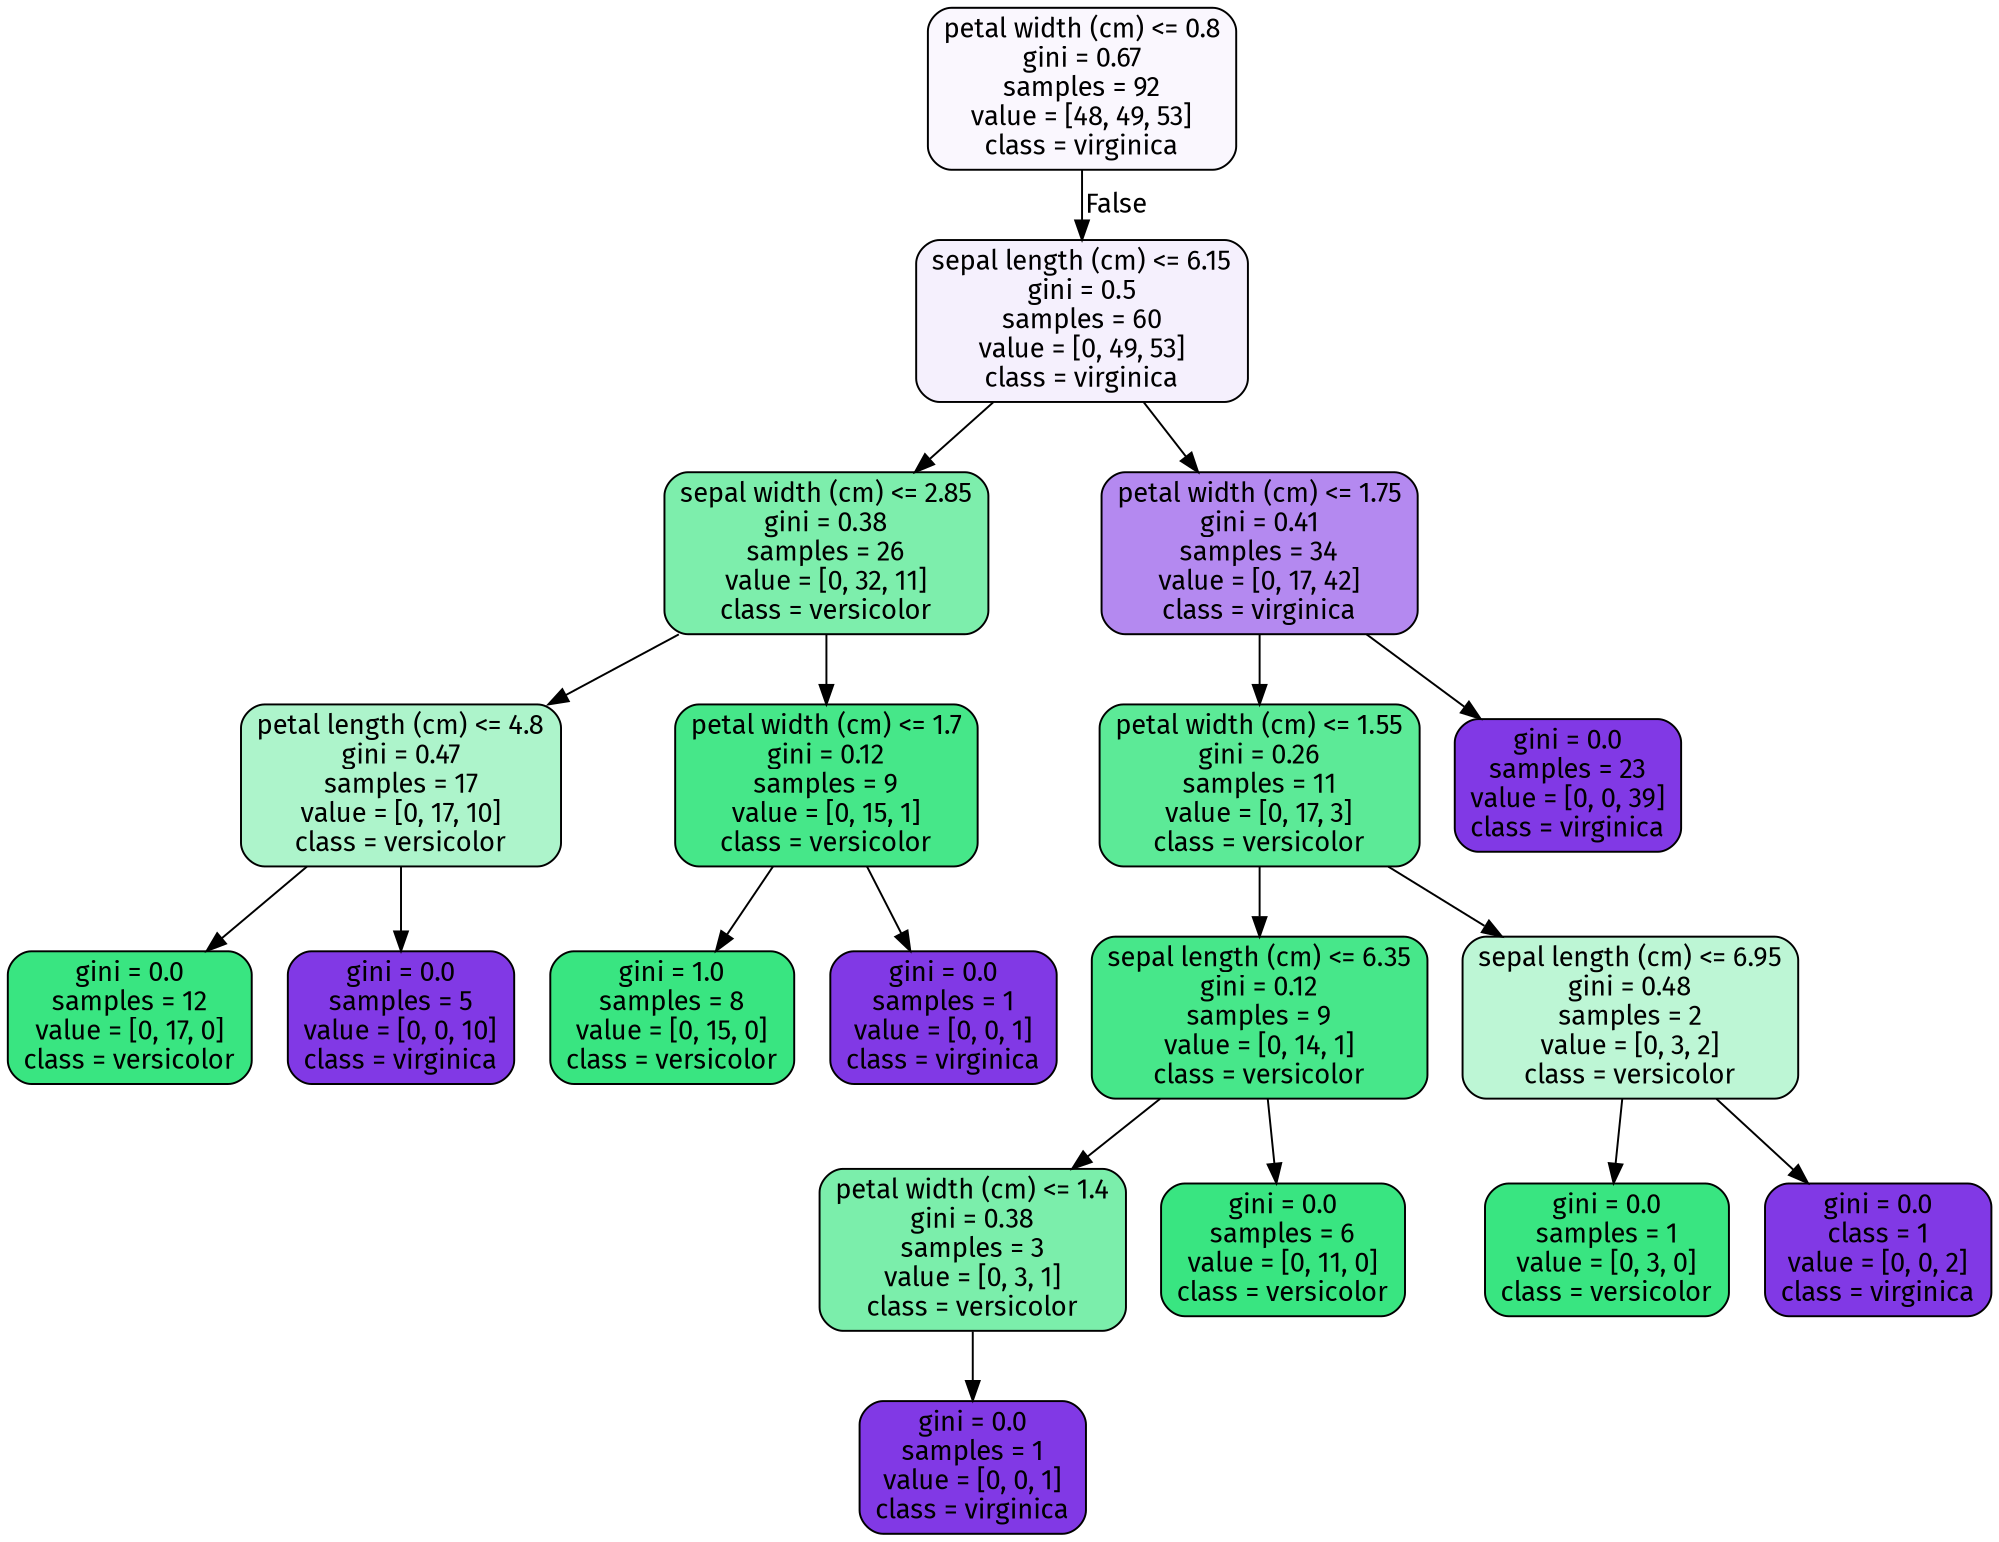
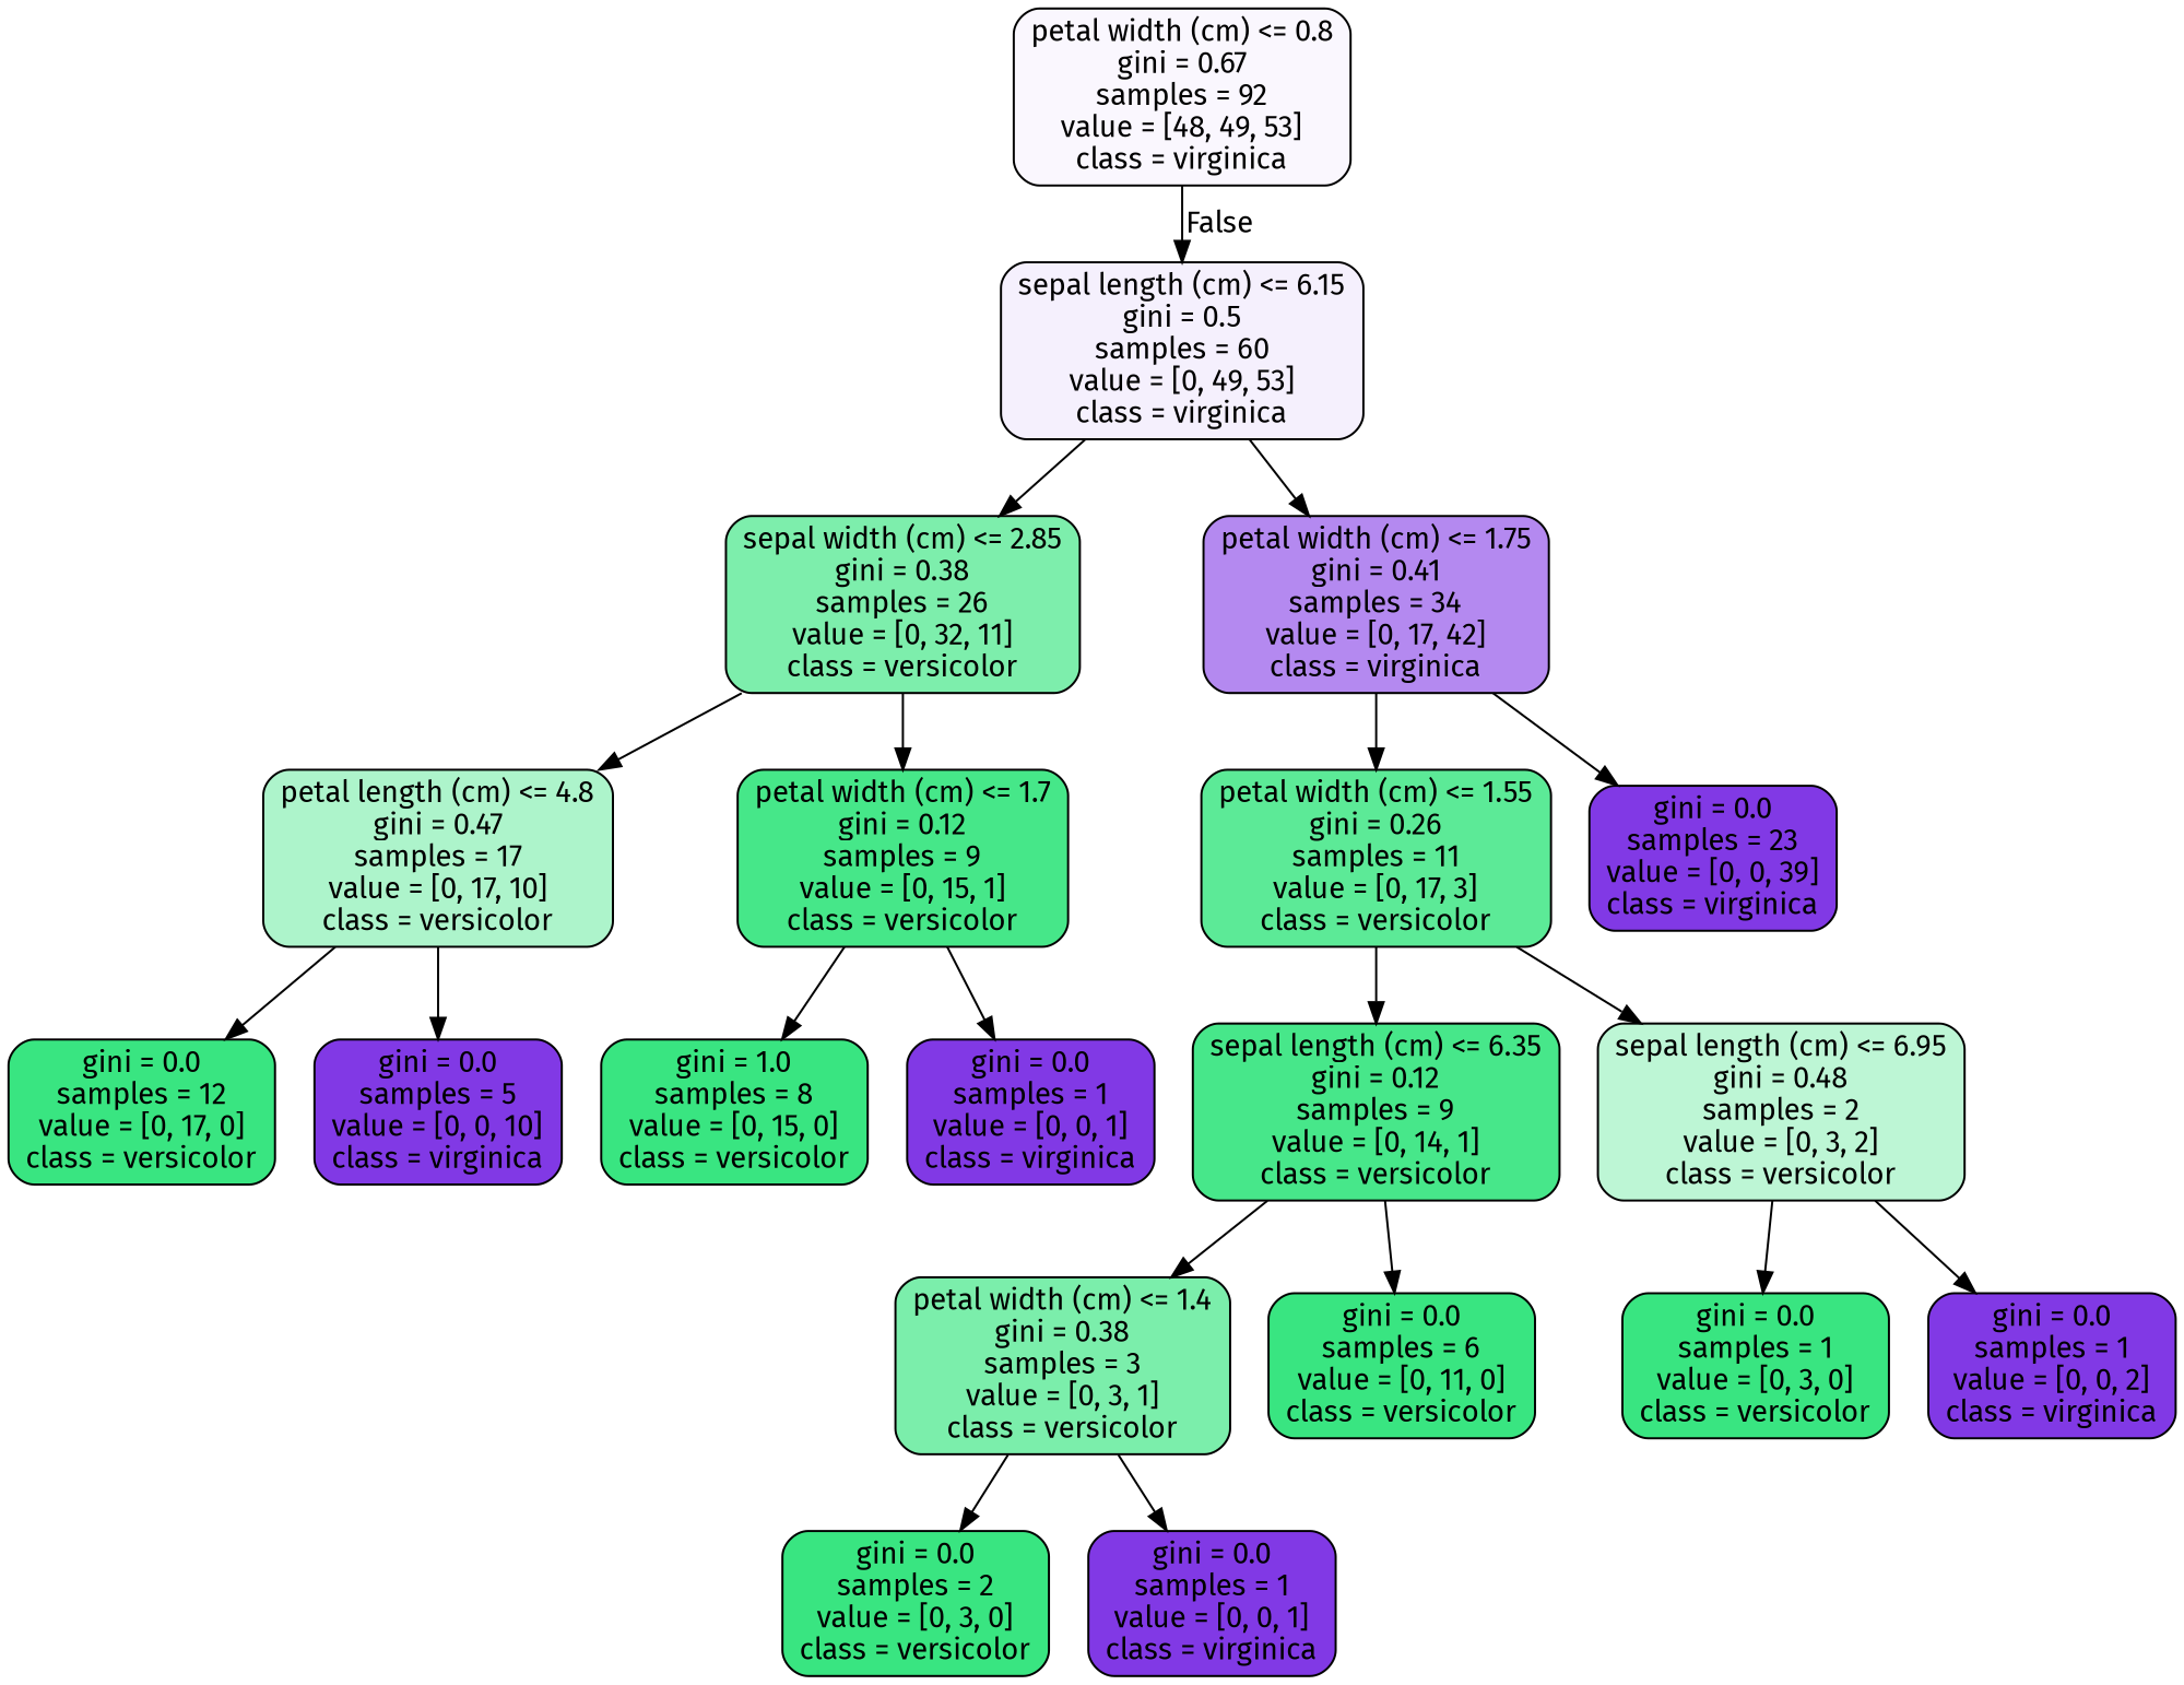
  digraph {
    fontname="Fira Sans"
    node [color=black fillcolor="#8139e5" fontname="Fira Sans" shape=box style="filled, rounded"]
    edge [fontname="Fira Sans"]
    n1 [fillcolor="#faf7fe" label="petal width (cm) <= 0.8\ngini = 0.67\nsamples = 92\nvalue = [48, 49, 53]\nclass = virginica"]
    n2 [fillcolor="#f5f0fd" label="sepal length (cm) <= 6.15\ngini = 0.5\nsamples = 60\nvalue = [0, 49, 53]\nclass = virginica"]
    n3 [fillcolor="#7deeac" label="sepal width (cm) <= 2.85\ngini = 0.38\nsamples = 26\nvalue = [0, 32, 11]\nclass = versicolor"]
    n4 [fillcolor="#b489f0" label="petal width (cm) <= 1.75\ngini = 0.41\nsamples = 34\nvalue = [0, 17, 42]\nclass = virginica"]
    n5 [fillcolor="#adf4cb" label="petal length (cm) <= 4.8\ngini = 0.47\nsamples = 17\nvalue = [0, 17, 10]\nclass = versicolor"]
    n6 [fillcolor="#46e789" label="petal width (cm) <= 1.7\ngini = 0.12\nsamples = 9\nvalue = [0, 15, 1]\nclass = versicolor"]
    n7 [fillcolor="#5cea97" label="petal width (cm) <= 1.55\ngini = 0.26\nsamples = 11\nvalue = [0, 17, 3]\nclass = versicolor"]
    n8 [label="gini = 0.0\nsamples = 23\nvalue = [0, 0, 39]\nclass = virginica"]
    n9 [fillcolor="#39e581" label="gini = 0.0\nsamples = 12\nvalue = [0, 17, 0]\nclass = versicolor"]
    n10 [label="gini = 0.0\nsamples = 5\nvalue = [0, 0, 10]\nclass = virginica"]
    n11 [fillcolor="#39e581" label="gini = 1.0\nsamples = 8\nvalue = [0, 15, 0]\nclass = versicolor"]
    n12 [label="gini = 0.0\nsamples = 1\nvalue = [0, 0, 1]\nclass = virginica"]
    n13 [fillcolor="#47e78a" label="sepal length (cm) <= 6.35\ngini = 0.12\nsamples = 9\nvalue = [0, 14, 1]\nclass = versicolor"]
    n14 [fillcolor="#bdf6d5" label="sepal length (cm) <= 6.95\ngini = 0.48\nsamples = 2\nvalue = [0, 3, 2]\nclass = versicolor"]
    n15 [fillcolor="#7beeab" label="petal width (cm) <= 1.4\ngini = 0.38\nsamples = 3\nvalue = [0, 3, 1]\nclass = versicolor"]
    n16 [fillcolor="#39e581" label="gini = 0.0\nsamples = 6\nvalue = [0, 11, 0]\nclass = versicolor"]
    n17 [fillcolor="#39e581" label="gini = 0.0\nsamples = 1\nvalue = [0, 3, 0]\nclass = versicolor"]
-   n18 [label="gini = 0.0\nclass = 1\nvalue = [0, 0, 2]\nclass = virginica"]
+   n18 [label="gini = 0.0\nsamples = 1\nvalue = [0, 0, 2]\nclass = virginica"]
+   n19 [fillcolor="#39e581" label="gini = 0.0\nsamples = 2\nvalue = [0, 3, 0]\nclass = versicolor"]
    n20 [label="gini = 0.0\nsamples = 1\nvalue = [0, 0, 1]\nclass = virginica"]
    n1 -> n2 [headlabel=False labelangle=-45 labeldistance=2.5]
    n2 -> n3
    n2 -> n4
    n3 -> n5
    n3 -> n6
    n4 -> n7
    n4 -> n8
    n5 -> n9
    n5 -> n10
    n6 -> n11
    n6 -> n12
    n7 -> n13
    n7 -> n14
    n13 -> n15
    n13 -> n16
    n14 -> n17
    n14 -> n18
+   n15 -> n19
    n15 -> n20
  }
